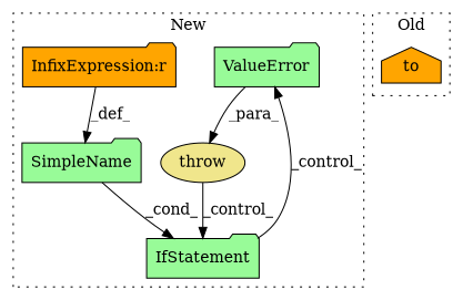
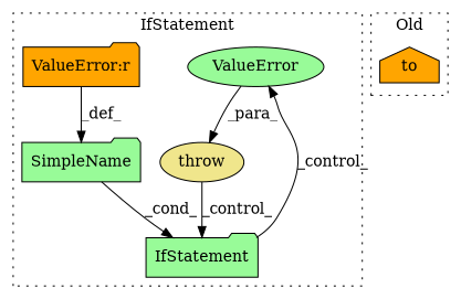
  digraph {
    node [a=32 fillcolor=palegreen shape=folder style=filled]
-   n1 [l="11,1" label=ValueError s="2788,2849"]
+   n1 [l="11,1" label=ValueError s="2788,2849" shape=ellipse]
    n2 [a=53 fillcolor=khaki l=6 label=throw s=2782 shape=ellipse]
    n3 [a=25 l="4,2" label=IfStatement s="2673,2770"]
    n4 [a=42 label=SimpleName]
-   n5 [a=27 fillcolor=orange l=4 label="InfixExpression:r" s=2724]
+   n5 [a=27 fillcolor=orange l=4 label="ValueError:r" s=2724]
    n6 [fillcolor=orange l="3,1" label=to s="2404,2430" shape=house]
    subgraph cluster_1 {
-     label=New
+     label=IfStatement
      style=dotted
      n1
      n2
      n3
      n4
      n5
    }
    subgraph cluster_2 {
      label=Old
      style=dotted
      n6
    }
    n1 -> n2 [label=_para_]
    n2 -> n3 [label=_control_]
    n3 -> n1 [label=_control_]
    n4 -> n3 [label=_cond_]
    n5 -> n4 [label=_def_]
  }
